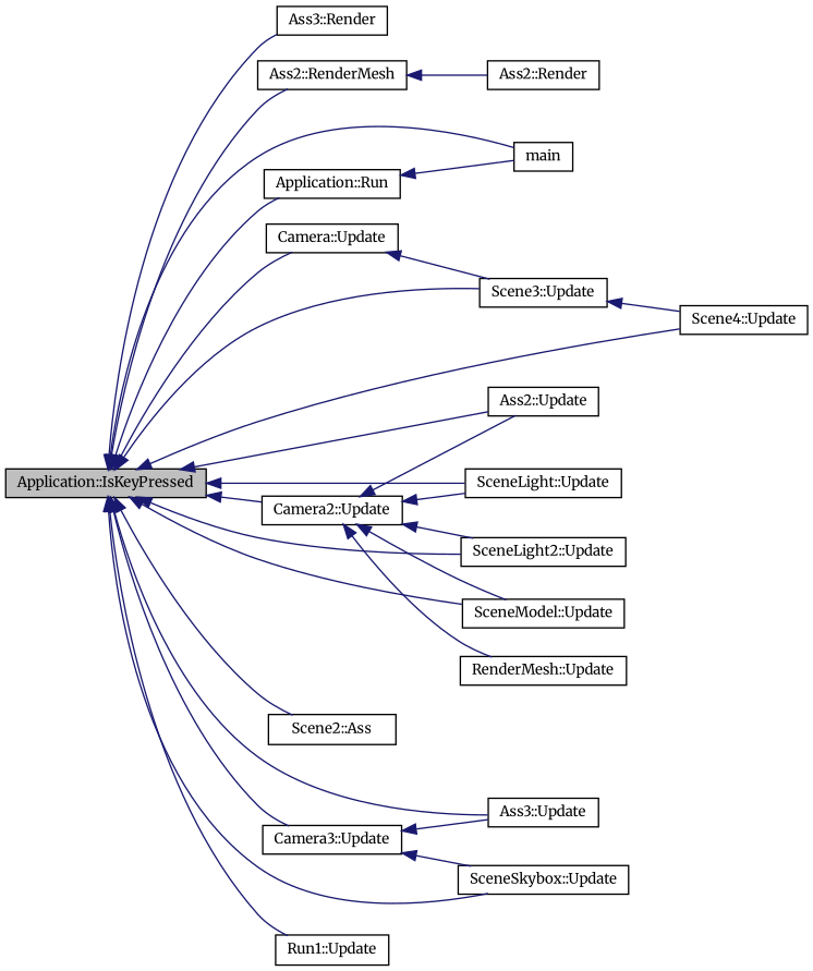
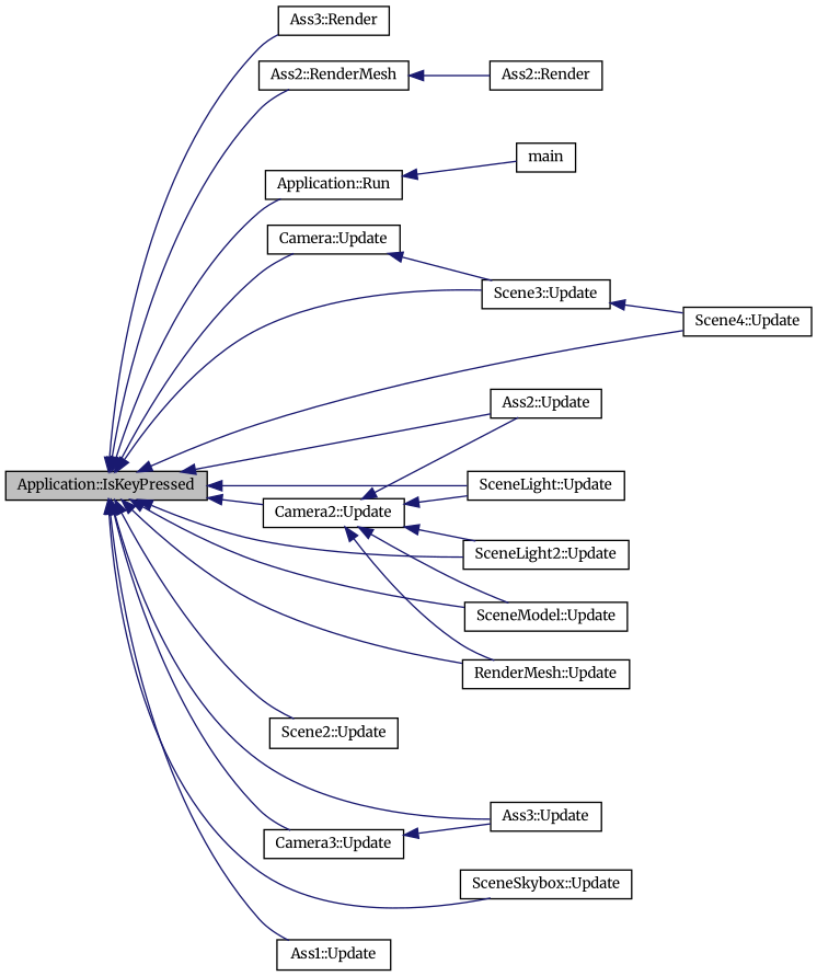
  digraph {
    fontname=Merriweather
    rankdir=LR
    node [color=black fontname=Merriweather fontsize=10 shape=record]
    edge [color=midnightblue dir=back fontname=Merriweather fontsize=10 labelfontname=Helvetica labelfontsize=10 style=solid]
    n1 [fillcolor=grey75 fontcolor=black height=0.2 label="Application::IsKeyPressed" style=filled width=0.4]
    n2 [height=0.2 label="Ass3::Render" width=0.4]
    n3 [height=0.2 label="Ass2::RenderMesh" width=0.4]
    n4 [height=0.2 label="Application::Run" width=0.4]
    n5 [height=0.2 label="Camera::Update" width=0.4]
    n6 [height=0.2 label="Scene3::Update" width=0.4]
    n7 [height=0.2 label="Scene4::Update" width=0.4]
    n8 [height=0.2 label="Camera2::Update" width=0.4]
    n9 [height=0.2 label="Ass2::Update" width=0.4]
    n10 [height=0.2 label="SceneLight::Update" width=0.4]
    n11 [height=0.2 label="SceneLight2::Update" width=0.4]
    n12 [height=0.2 label="SceneModel::Update" width=0.4]
    n13 [height=0.2 label="RenderMesh::Update" width=0.4]
-   n14 [height=0.2 label="Scene2::Ass" width=0.4]
+   n14 [height=0.2 label="Scene2::Update" width=0.4]
    n15 [height=0.2 label="Camera3::Update" width=0.4]
    n16 [height=0.2 label="Ass3::Update" width=0.4]
    n17 [height=0.2 label="SceneSkybox::Update" width=0.4]
-   n18 [height=0.2 label="Run1::Update" width=0.4]
+   n18 [height=0.2 label="Ass1::Update" width=0.4]
    n19 [height=0.2 label="Ass2::Render" width=0.4]
    n20 [height=0.2 label=main width=0.4]
    n1 -> n2
    n1 -> n3
    n1 -> n4
    n1 -> n5
    n1 -> n6
    n1 -> n7
    n1 -> n8
    n1 -> n9
    n1 -> n10
    n1 -> n11
    n1 -> n12
-   n1 -> n20
+   n1 -> n13
    n1 -> n14
    n1 -> n15
    n1 -> n16
    n1 -> n17
    n1 -> n18
    n3 -> n19
    n4 -> n20
    n5 -> n6
    n6 -> n7
    n8 -> n9
    n8 -> n10
    n8 -> n11
    n8 -> n12
    n8 -> n13
    n15 -> n16
-   n15 -> n17
  }
